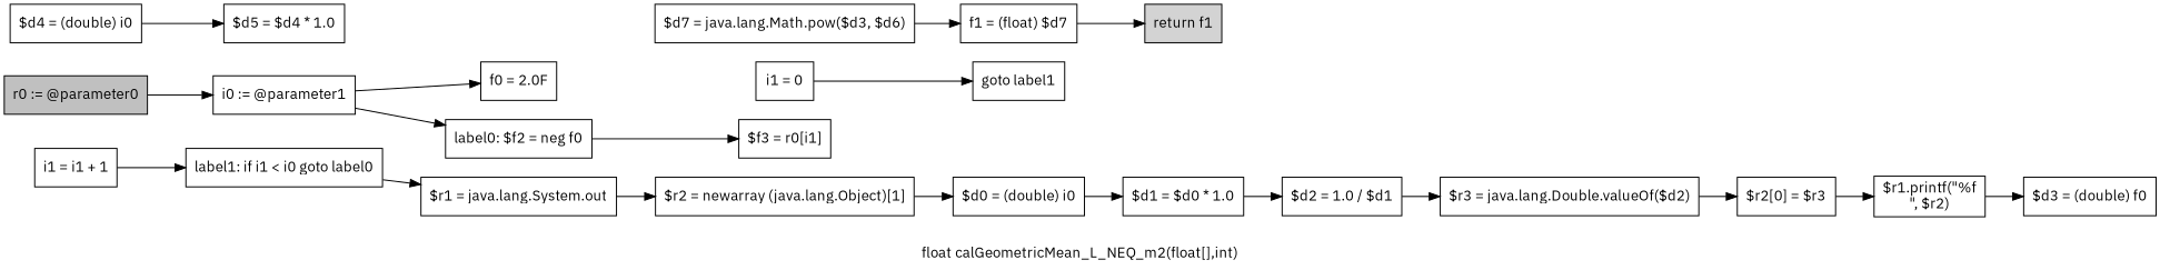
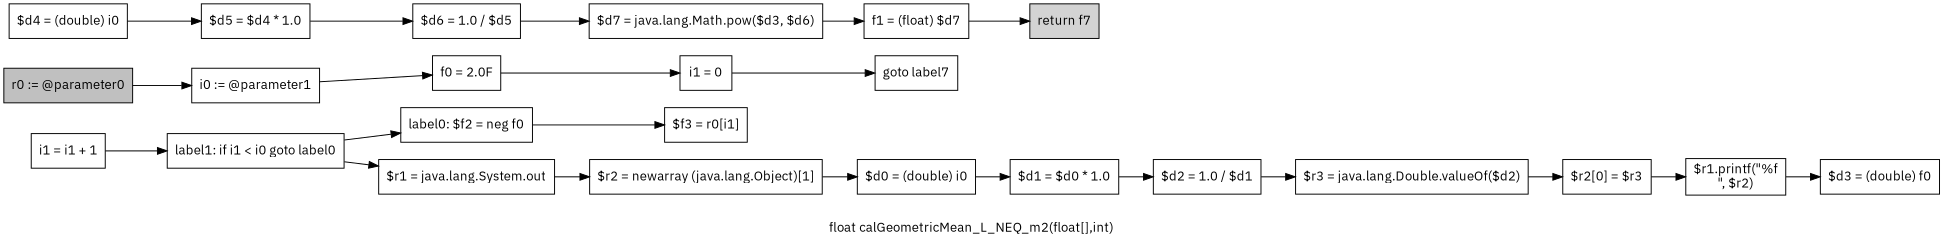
  digraph {
    fontname="IBM Plex Sans"
    label="float calGeometricMean_L_NEQ_m2(float[],int)"
    rankdir=LR
    node [fontname="IBM Plex Sans" shape=box]
    edge [fontname="IBM Plex Sans"]
    n1 [fillcolor=gray label="r0 := @parameter0" style=filled]
    n2 [label="i0 := @parameter1"]
    n3 [label="f0 = 2.0F"]
    n4 [label="i1 = 0"]
-   n5 [label="goto label1"]
+   n5 [label="goto label7"]
    n6 [label="label1: if i1 < i0 goto label0"]
    n7 [label="label0: $f2 = neg f0"]
    n8 [label="$r1 = java.lang.System.out"]
    n9 [label="$f3 = r0[i1]"]
    n10 [label="$r2 = newarray (java.lang.Object)[1]"]
    n11 [label="i1 = i1 + 1"]
    n12 [label="$d0 = (double) i0"]
    n13 [label="$d1 = $d0 * 1.0"]
    n14 [label="$d2 = 1.0 / $d1"]
    n15 [label="$r3 = java.lang.Double.valueOf($d2)"]
    n16 [label="$r2[0] = $r3"]
    n17 [label="$r1.printf(\"%f\n\", $r2)"]
    n18 [label="$d3 = (double) f0"]
    n19 [label="$d4 = (double) i0"]
    n20 [label="$d5 = $d4 * 1.0"]
+   n21 [label="$d6 = 1.0 / $d5"]
    n22 [label="$d7 = java.lang.Math.pow($d3, $d6)"]
    n23 [label="f1 = (float) $d7"]
-   n24 [fillcolor=lightgray label="return f1" style=filled]
+   n24 [fillcolor=lightgray label="return f7" style=filled]
    n1 -> n2
    n2 -> n3
+   n3 -> n4
    n4 -> n5
-   n2 -> n7
+   n6 -> n7
    n6 -> n8
    n7 -> n9
    n8 -> n10
    n10 -> n12
    n11 -> n6
    n12 -> n13
    n13 -> n14
    n14 -> n15
    n15 -> n16
    n16 -> n17
    n17 -> n18
    n19 -> n20
+   n20 -> n21
+   n21 -> n22
    n22 -> n23
    n23 -> n24
  }
